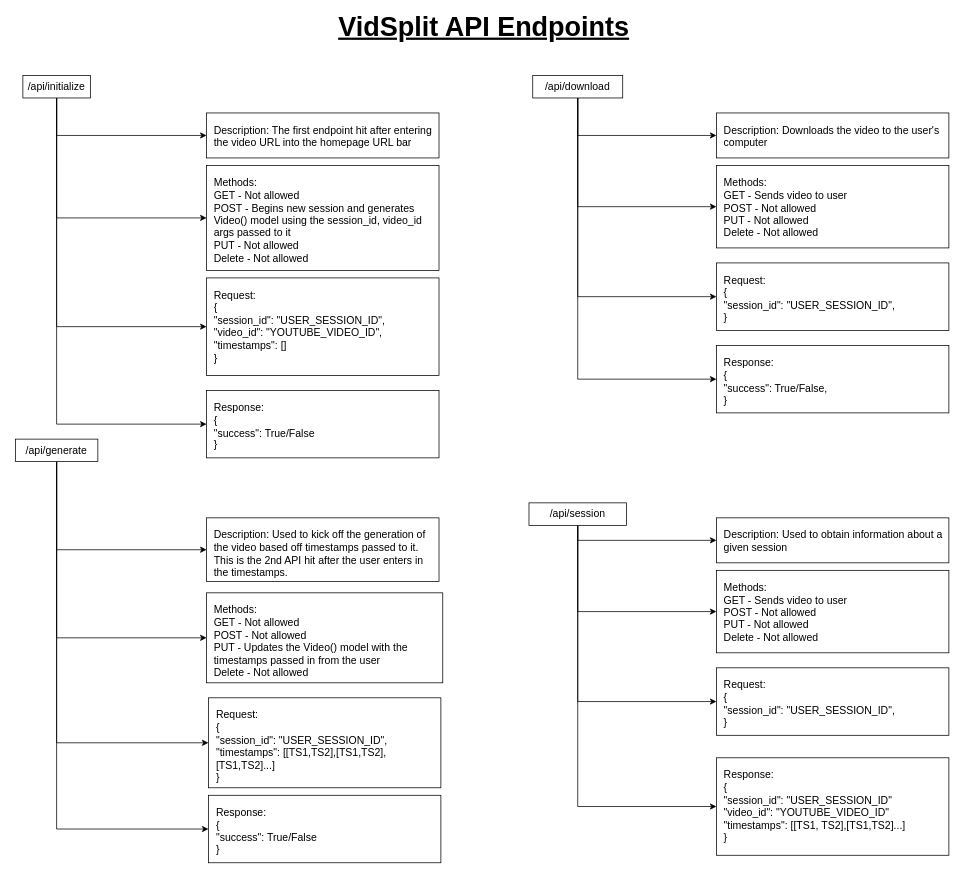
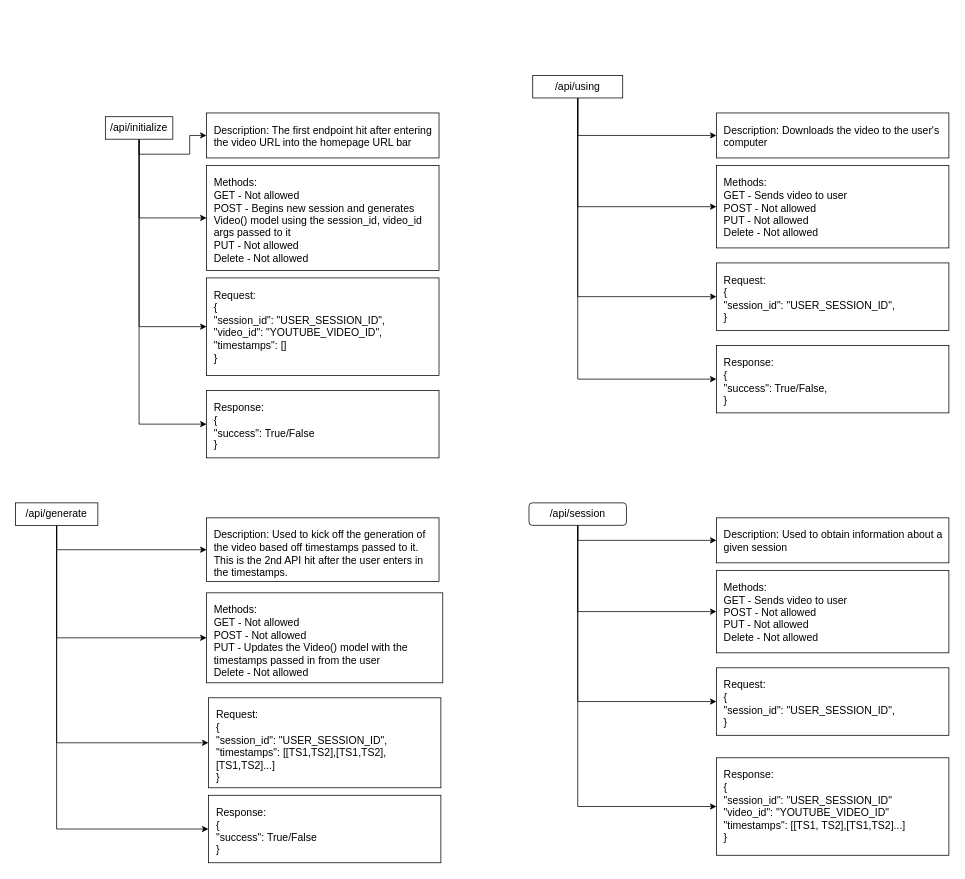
  <mxCell id="0" />
  <mxCell id="1" parent="0" />
  <mxCell id="2" style="edgeStyle=orthogonalEdgeStyle;rounded=0;orthogonalLoop=1;jettySize=auto;html=1;exitX=0.5;exitY=1;exitDx=0;exitDy=0;entryX=0;entryY=0.5;entryDx=0;entryDy=0;fontSize=14;" edge="1" parent="1" source="6" target="7"><mxGeometry relative="1" as="geometry" /></mxCell>
  <mxCell id="3" style="edgeStyle=orthogonalEdgeStyle;rounded=0;orthogonalLoop=1;jettySize=auto;html=1;exitX=0.5;exitY=1;exitDx=0;exitDy=0;entryX=0;entryY=0.5;entryDx=0;entryDy=0;fontSize=14;" edge="1" parent="1" source="6" target="9"><mxGeometry relative="1" as="geometry" /></mxCell>
  <mxCell id="4" style="edgeStyle=orthogonalEdgeStyle;rounded=0;orthogonalLoop=1;jettySize=auto;html=1;exitX=0.5;exitY=1;exitDx=0;exitDy=0;entryX=0;entryY=0.5;entryDx=0;entryDy=0;fontSize=14;" edge="1" parent="1" source="6" target="10"><mxGeometry relative="1" as="geometry" /></mxCell>
  <mxCell id="5" style="edgeStyle=orthogonalEdgeStyle;rounded=0;orthogonalLoop=1;jettySize=auto;html=1;exitX=0.5;exitY=1;exitDx=0;exitDy=0;entryX=0;entryY=0.5;entryDx=0;entryDy=0;fontSize=14;" edge="1" parent="1" source="6" target="38"><mxGeometry relative="1" as="geometry" /></mxCell>
- <mxCell id="6" value="/api/initialize" style="rounded=0;whiteSpace=wrap;html=1;fontSize=14;" vertex="1" parent="1"><mxGeometry x="30" y="100" width="90" height="30" as="geometry" /></mxCell>
+ <mxCell id="6" value="/api/initialize" style="rounded=0;whiteSpace=wrap;html=1;fontSize=14;" vertex="1" parent="1"><mxGeometry x="140" y="155" width="90" height="30" as="geometry" /></mxCell>
  <mxCell id="7" value="Description: The first endpoint hit after entering the video URL into the homepage URL bar" style="rounded=0;whiteSpace=wrap;html=1;spacing=10;verticalAlign=top;align=left;fontSize=14;" vertex="1" parent="1"><mxGeometry x="275" y="150" width="310" height="60" as="geometry" /></mxCell>
- <mxCell id="8" value="&lt;b&gt;&lt;font style=&quot;font-size: 36px;&quot;&gt;&lt;u&gt;VidSplit API Endpoints&lt;/u&gt;&lt;/font&gt;&lt;/b&gt;" style="text;html=1;align=center;verticalAlign=middle;whiteSpace=wrap;rounded=0;" vertex="1" parent="1"><mxGeometry x="410" y="20" width="470" height="30" as="geometry" /></mxCell>
  <mxCell id="9" value="Methods:&lt;div style=&quot;font-size: 14px;&quot;&gt;GET - Not allowed&lt;/div&gt;&lt;div style=&quot;font-size: 14px;&quot;&gt;POST - Begins new session and generates Video() model using the session_id, video_id args passed to it&lt;/div&gt;&lt;div style=&quot;font-size: 14px;&quot;&gt;PUT - Not allowed&lt;/div&gt;&lt;div style=&quot;font-size: 14px;&quot;&gt;Delete - Not allowed&lt;/div&gt;" style="rounded=0;whiteSpace=wrap;html=1;spacing=10;verticalAlign=top;align=left;fontSize=14;" vertex="1" parent="1"><mxGeometry x="275" y="220" width="310" height="140" as="geometry" /></mxCell>
  <mxCell id="10" value="&lt;div style=&quot;font-size: 14px;&quot;&gt;&lt;span style=&quot;background-color: initial; font-size: 14px;&quot;&gt;Request:&lt;/span&gt;&lt;/div&gt;&lt;div style=&quot;font-size: 14px;&quot;&gt;{&lt;/div&gt;&lt;div style=&quot;font-size: 14px;&quot;&gt;&quot;session_id&quot;: &quot;USER_SESSION_ID&quot;,&lt;/div&gt;&lt;div style=&quot;font-size: 14px;&quot;&gt;&quot;video_id&quot;: &quot;YOUTUBE_VIDEO_ID&quot;,&lt;/div&gt;&lt;div style=&quot;font-size: 14px;&quot;&gt;&quot;timestamps&quot;: []&lt;/div&gt;&lt;div style=&quot;font-size: 14px;&quot;&gt;}&lt;/div&gt;" style="rounded=0;whiteSpace=wrap;html=1;spacing=10;verticalAlign=top;align=left;fontSize=14;" vertex="1" parent="1"><mxGeometry x="275" y="370" width="310" height="130" as="geometry" /></mxCell>
  <mxCell id="11" style="edgeStyle=orthogonalEdgeStyle;rounded=0;orthogonalLoop=1;jettySize=auto;html=1;exitX=0.5;exitY=1;exitDx=0;exitDy=0;entryX=0;entryY=0.5;entryDx=0;entryDy=0;fontSize=14;" edge="1" parent="1" source="15" target="16"><mxGeometry relative="1" as="geometry" /></mxCell>
  <mxCell id="12" style="edgeStyle=orthogonalEdgeStyle;rounded=0;orthogonalLoop=1;jettySize=auto;html=1;exitX=0.5;exitY=1;exitDx=0;exitDy=0;entryX=0;entryY=0.5;entryDx=0;entryDy=0;fontSize=14;" edge="1" parent="1" source="15" target="17"><mxGeometry relative="1" as="geometry" /></mxCell>
  <mxCell id="13" style="edgeStyle=orthogonalEdgeStyle;rounded=0;orthogonalLoop=1;jettySize=auto;html=1;exitX=0.5;exitY=1;exitDx=0;exitDy=0;entryX=0;entryY=0.5;entryDx=0;entryDy=0;fontSize=14;" edge="1" parent="1" source="15" target="18"><mxGeometry relative="1" as="geometry" /></mxCell>
  <mxCell id="14" style="edgeStyle=orthogonalEdgeStyle;rounded=0;orthogonalLoop=1;jettySize=auto;html=1;exitX=0.5;exitY=1;exitDx=0;exitDy=0;entryX=0;entryY=0.5;entryDx=0;entryDy=0;fontSize=14;" edge="1" parent="1" source="15" target="37"><mxGeometry relative="1" as="geometry" /></mxCell>
- <mxCell id="15" value="/api/generate" style="rounded=0;whiteSpace=wrap;html=1;fontSize=14;" vertex="1" parent="1"><mxGeometry x="20" y="585" width="110" height="30" as="geometry" /></mxCell>
+ <mxCell id="15" value="/api/generate" style="rounded=0;whiteSpace=wrap;html=1;fontSize=14;" vertex="1" parent="1"><mxGeometry x="20" y="670" width="110" height="30" as="geometry" /></mxCell>
  <mxCell id="16" value="Description: Used to kick off the generation of the video based off timestamps passed to it. This is the 2nd API hit after the user enters in the timestamps." style="rounded=0;whiteSpace=wrap;html=1;spacing=10;verticalAlign=top;align=left;fontSize=14;" vertex="1" parent="1"><mxGeometry x="275" y="690" width="310" height="85" as="geometry" /></mxCell>
  <mxCell id="17" value="Methods:&lt;div style=&quot;font-size: 14px;&quot;&gt;GET - Not allowed&lt;/div&gt;&lt;div style=&quot;font-size: 14px;&quot;&gt;POST - Not allowed&lt;/div&gt;&lt;div style=&quot;font-size: 14px;&quot;&gt;PUT - Updates the Video() model with the timestamps passed in from the user&lt;/div&gt;&lt;div style=&quot;font-size: 14px;&quot;&gt;Delete - Not allowed&lt;/div&gt;" style="rounded=0;whiteSpace=wrap;html=1;spacing=10;verticalAlign=top;align=left;fontSize=14;" vertex="1" parent="1"><mxGeometry x="275" y="790" width="315" height="120" as="geometry" /></mxCell>
  <mxCell id="18" value="&lt;div style=&quot;font-size: 14px;&quot;&gt;&lt;span style=&quot;background-color: initial; font-size: 14px;&quot;&gt;Request:&lt;/span&gt;&lt;/div&gt;&lt;div style=&quot;font-size: 14px;&quot;&gt;{&lt;/div&gt;&lt;div style=&quot;font-size: 14px;&quot;&gt;&quot;session_id&quot;: &quot;USER_SESSION_ID&quot;,&lt;/div&gt;&lt;div style=&quot;font-size: 14px;&quot;&gt;&quot;timestamps&quot;: [[TS1,TS2],[TS1,TS2],[TS1,TS2]...]&lt;/div&gt;&lt;div style=&quot;font-size: 14px;&quot;&gt;}&lt;/div&gt;" style="rounded=0;whiteSpace=wrap;html=1;spacing=10;verticalAlign=top;align=left;fontSize=14;" vertex="1" parent="1"><mxGeometry x="277.5" y="930" width="310" height="120" as="geometry" /></mxCell>
  <mxCell id="19" style="edgeStyle=orthogonalEdgeStyle;rounded=0;orthogonalLoop=1;jettySize=auto;html=1;exitX=0.5;exitY=1;exitDx=0;exitDy=0;entryX=0;entryY=0.5;entryDx=0;entryDy=0;fontSize=14;" edge="1" parent="1" source="23" target="24"><mxGeometry relative="1" as="geometry" /></mxCell>
  <mxCell id="20" style="edgeStyle=orthogonalEdgeStyle;rounded=0;orthogonalLoop=1;jettySize=auto;html=1;exitX=0.5;exitY=1;exitDx=0;exitDy=0;entryX=0;entryY=0.5;entryDx=0;entryDy=0;fontSize=14;" edge="1" parent="1" source="23" target="25"><mxGeometry relative="1" as="geometry" /></mxCell>
  <mxCell id="21" style="edgeStyle=orthogonalEdgeStyle;rounded=0;orthogonalLoop=1;jettySize=auto;html=1;exitX=0.5;exitY=1;exitDx=0;exitDy=0;entryX=0;entryY=0.5;entryDx=0;entryDy=0;fontSize=14;" edge="1" parent="1" source="23" target="26"><mxGeometry relative="1" as="geometry" /></mxCell>
  <mxCell id="22" style="edgeStyle=orthogonalEdgeStyle;rounded=0;orthogonalLoop=1;jettySize=auto;html=1;exitX=0.5;exitY=1;exitDx=0;exitDy=0;entryX=0;entryY=0.5;entryDx=0;entryDy=0;fontSize=14;" edge="1" parent="1" source="23" target="27"><mxGeometry relative="1" as="geometry" /></mxCell>
- <mxCell id="23" value="/api/download" style="rounded=0;whiteSpace=wrap;html=1;fontSize=14;" vertex="1" parent="1"><mxGeometry x="710" y="100" width="120" height="30" as="geometry" /></mxCell>
+ <mxCell id="23" value="/api/using" style="rounded=0;whiteSpace=wrap;html=1;fontSize=14;" vertex="1" parent="1"><mxGeometry x="710" y="100" width="120" height="30" as="geometry" /></mxCell>
  <mxCell id="24" value="Description: Downloads the video to the user's computer" style="rounded=0;whiteSpace=wrap;html=1;spacing=10;verticalAlign=top;align=left;fontSize=14;" vertex="1" parent="1"><mxGeometry x="955" y="150" width="310" height="60" as="geometry" /></mxCell>
  <mxCell id="25" value="Methods:&lt;div style=&quot;font-size: 14px;&quot;&gt;GET - Sends video to user&lt;/div&gt;&lt;div style=&quot;font-size: 14px;&quot;&gt;POST - Not allowed&lt;/div&gt;&lt;div style=&quot;font-size: 14px;&quot;&gt;PUT - Not allowed&lt;/div&gt;&lt;div style=&quot;font-size: 14px;&quot;&gt;Delete - Not allowed&lt;/div&gt;" style="rounded=0;whiteSpace=wrap;html=1;spacing=10;verticalAlign=top;align=left;fontSize=14;" vertex="1" parent="1"><mxGeometry x="955" y="220" width="310" height="110" as="geometry" /></mxCell>
  <mxCell id="26" value="&lt;div style=&quot;font-size: 14px;&quot;&gt;&lt;span style=&quot;background-color: initial; font-size: 14px;&quot;&gt;Request:&lt;/span&gt;&lt;/div&gt;&lt;div style=&quot;font-size: 14px;&quot;&gt;{&lt;/div&gt;&lt;div style=&quot;font-size: 14px;&quot;&gt;&quot;session_id&quot;: &quot;USER_SESSION_ID&quot;,&lt;/div&gt;&lt;div style=&quot;font-size: 14px;&quot;&gt;}&lt;/div&gt;" style="rounded=0;whiteSpace=wrap;html=1;spacing=10;verticalAlign=top;align=left;fontSize=14;" vertex="1" parent="1"><mxGeometry x="955" y="350" width="310" height="90" as="geometry" /></mxCell>
  <mxCell id="27" value="&lt;div style=&quot;font-size: 14px;&quot;&gt;Response:&lt;/div&gt;&lt;div style=&quot;font-size: 14px;&quot;&gt;{&lt;/div&gt;&lt;div style=&quot;font-size: 14px;&quot;&gt;&quot;success&quot;: True/False,&lt;/div&gt;&lt;div style=&quot;font-size: 14px;&quot;&gt;}&lt;/div&gt;" style="rounded=0;whiteSpace=wrap;html=1;spacing=10;verticalAlign=top;align=left;fontSize=14;" vertex="1" parent="1"><mxGeometry x="955" y="460" width="310" height="90" as="geometry" /></mxCell>
  <mxCell id="28" style="edgeStyle=orthogonalEdgeStyle;rounded=0;orthogonalLoop=1;jettySize=auto;html=1;exitX=0.5;exitY=1;exitDx=0;exitDy=0;entryX=0;entryY=0.5;entryDx=0;entryDy=0;fontSize=14;" edge="1" parent="1" source="32" target="33"><mxGeometry relative="1" as="geometry" /></mxCell>
  <mxCell id="29" style="edgeStyle=orthogonalEdgeStyle;rounded=0;orthogonalLoop=1;jettySize=auto;html=1;exitX=0.5;exitY=1;exitDx=0;exitDy=0;entryX=0;entryY=0.5;entryDx=0;entryDy=0;fontSize=14;" edge="1" parent="1" source="32" target="34"><mxGeometry relative="1" as="geometry" /></mxCell>
  <mxCell id="30" style="edgeStyle=orthogonalEdgeStyle;rounded=0;orthogonalLoop=1;jettySize=auto;html=1;exitX=0.5;exitY=1;exitDx=0;exitDy=0;entryX=0;entryY=0.5;entryDx=0;entryDy=0;fontSize=14;" edge="1" parent="1" source="32" target="35"><mxGeometry relative="1" as="geometry" /></mxCell>
  <mxCell id="31" style="edgeStyle=orthogonalEdgeStyle;rounded=0;orthogonalLoop=1;jettySize=auto;html=1;exitX=0.5;exitY=1;exitDx=0;exitDy=0;entryX=0;entryY=0.5;entryDx=0;entryDy=0;fontSize=14;" edge="1" parent="1" source="32" target="36"><mxGeometry relative="1" as="geometry" /></mxCell>
- <mxCell id="32" value="/api/session" style="rounded=0;whiteSpace=wrap;html=1;fontSize=14;" vertex="1" parent="1"><mxGeometry x="705" y="670" width="130" height="30" as="geometry" /></mxCell>
+ <mxCell id="32" value="/api/session" style="whiteSpace=wrap;html=1;fontSize=14;rounded=1;" vertex="1" parent="1"><mxGeometry x="705" y="670" width="130" height="30" as="geometry" /></mxCell>
  <mxCell id="33" value="Description: Used to obtain information about a given session" style="rounded=0;whiteSpace=wrap;html=1;spacing=10;verticalAlign=top;align=left;fontSize=14;" vertex="1" parent="1"><mxGeometry x="955" y="690" width="310" height="60" as="geometry" /></mxCell>
  <mxCell id="34" value="Methods:&lt;div style=&quot;font-size: 14px;&quot;&gt;GET - Sends video to user&lt;/div&gt;&lt;div style=&quot;font-size: 14px;&quot;&gt;POST - Not allowed&lt;/div&gt;&lt;div style=&quot;font-size: 14px;&quot;&gt;PUT - Not allowed&lt;/div&gt;&lt;div style=&quot;font-size: 14px;&quot;&gt;Delete - Not allowed&lt;/div&gt;" style="rounded=0;whiteSpace=wrap;html=1;spacing=10;verticalAlign=top;align=left;fontSize=14;" vertex="1" parent="1"><mxGeometry x="955" y="760" width="310" height="110" as="geometry" /></mxCell>
  <mxCell id="35" value="&lt;div style=&quot;font-size: 14px;&quot;&gt;&lt;span style=&quot;background-color: initial; font-size: 14px;&quot;&gt;Request:&lt;/span&gt;&lt;/div&gt;&lt;div style=&quot;font-size: 14px;&quot;&gt;{&lt;/div&gt;&lt;div style=&quot;font-size: 14px;&quot;&gt;&quot;session_id&quot;: &quot;USER_SESSION_ID&quot;,&lt;/div&gt;&lt;div style=&quot;font-size: 14px;&quot;&gt;}&lt;/div&gt;" style="rounded=0;whiteSpace=wrap;html=1;spacing=10;verticalAlign=top;align=left;fontSize=14;" vertex="1" parent="1"><mxGeometry x="955" y="890" width="310" height="90" as="geometry" /></mxCell>
  <mxCell id="36" value="&lt;div style=&quot;font-size: 14px;&quot;&gt;Response:&lt;/div&gt;&lt;div style=&quot;font-size: 14px;&quot;&gt;{&lt;/div&gt;&lt;div style=&quot;font-size: 14px;&quot;&gt;&quot;session_id&quot;: &quot;USER_SESSION_ID&quot;&lt;/div&gt;&lt;div style=&quot;font-size: 14px;&quot;&gt;&quot;video_id&quot;: &quot;YOUTUBE_VIDEO_ID&quot;&lt;/div&gt;&lt;div style=&quot;font-size: 14px;&quot;&gt;&quot;timestamps&quot;: [[TS1, TS2],[TS1,TS2]...]&lt;/div&gt;&lt;div style=&quot;font-size: 14px;&quot;&gt;}&lt;/div&gt;" style="rounded=0;whiteSpace=wrap;html=1;spacing=10;verticalAlign=top;align=left;fontSize=14;" vertex="1" parent="1"><mxGeometry x="955" y="1010" width="310" height="130" as="geometry" /></mxCell>
  <mxCell id="37" value="&lt;div style=&quot;font-size: 14px;&quot;&gt;&lt;span style=&quot;background-color: initial; font-size: 14px;&quot;&gt;Response:&lt;/span&gt;&lt;/div&gt;&lt;div style=&quot;font-size: 14px;&quot;&gt;{&lt;/div&gt;&lt;div style=&quot;font-size: 14px;&quot;&gt;&quot;success&quot;: True/False&lt;/div&gt;&lt;div style=&quot;font-size: 14px;&quot;&gt;}&lt;/div&gt;" style="rounded=0;whiteSpace=wrap;html=1;spacing=10;verticalAlign=top;align=left;fontSize=14;" vertex="1" parent="1"><mxGeometry x="277.5" y="1060" width="310" height="90" as="geometry" /></mxCell>
  <mxCell id="38" value="&lt;div style=&quot;font-size: 14px;&quot;&gt;&lt;div style=&quot;font-size: 14px;&quot;&gt;&lt;span style=&quot;background-color: initial; font-size: 14px;&quot;&gt;Response:&lt;/span&gt;&lt;/div&gt;&lt;div style=&quot;font-size: 14px;&quot;&gt;{&lt;/div&gt;&lt;div style=&quot;font-size: 14px;&quot;&gt;&quot;success&quot;: True/False&lt;/div&gt;&lt;div style=&quot;font-size: 14px;&quot;&gt;}&lt;/div&gt;&lt;/div&gt;" style="rounded=0;whiteSpace=wrap;html=1;spacing=10;verticalAlign=top;align=left;fontSize=14;" vertex="1" parent="1"><mxGeometry x="275" y="520" width="310" height="90" as="geometry" /></mxCell>
